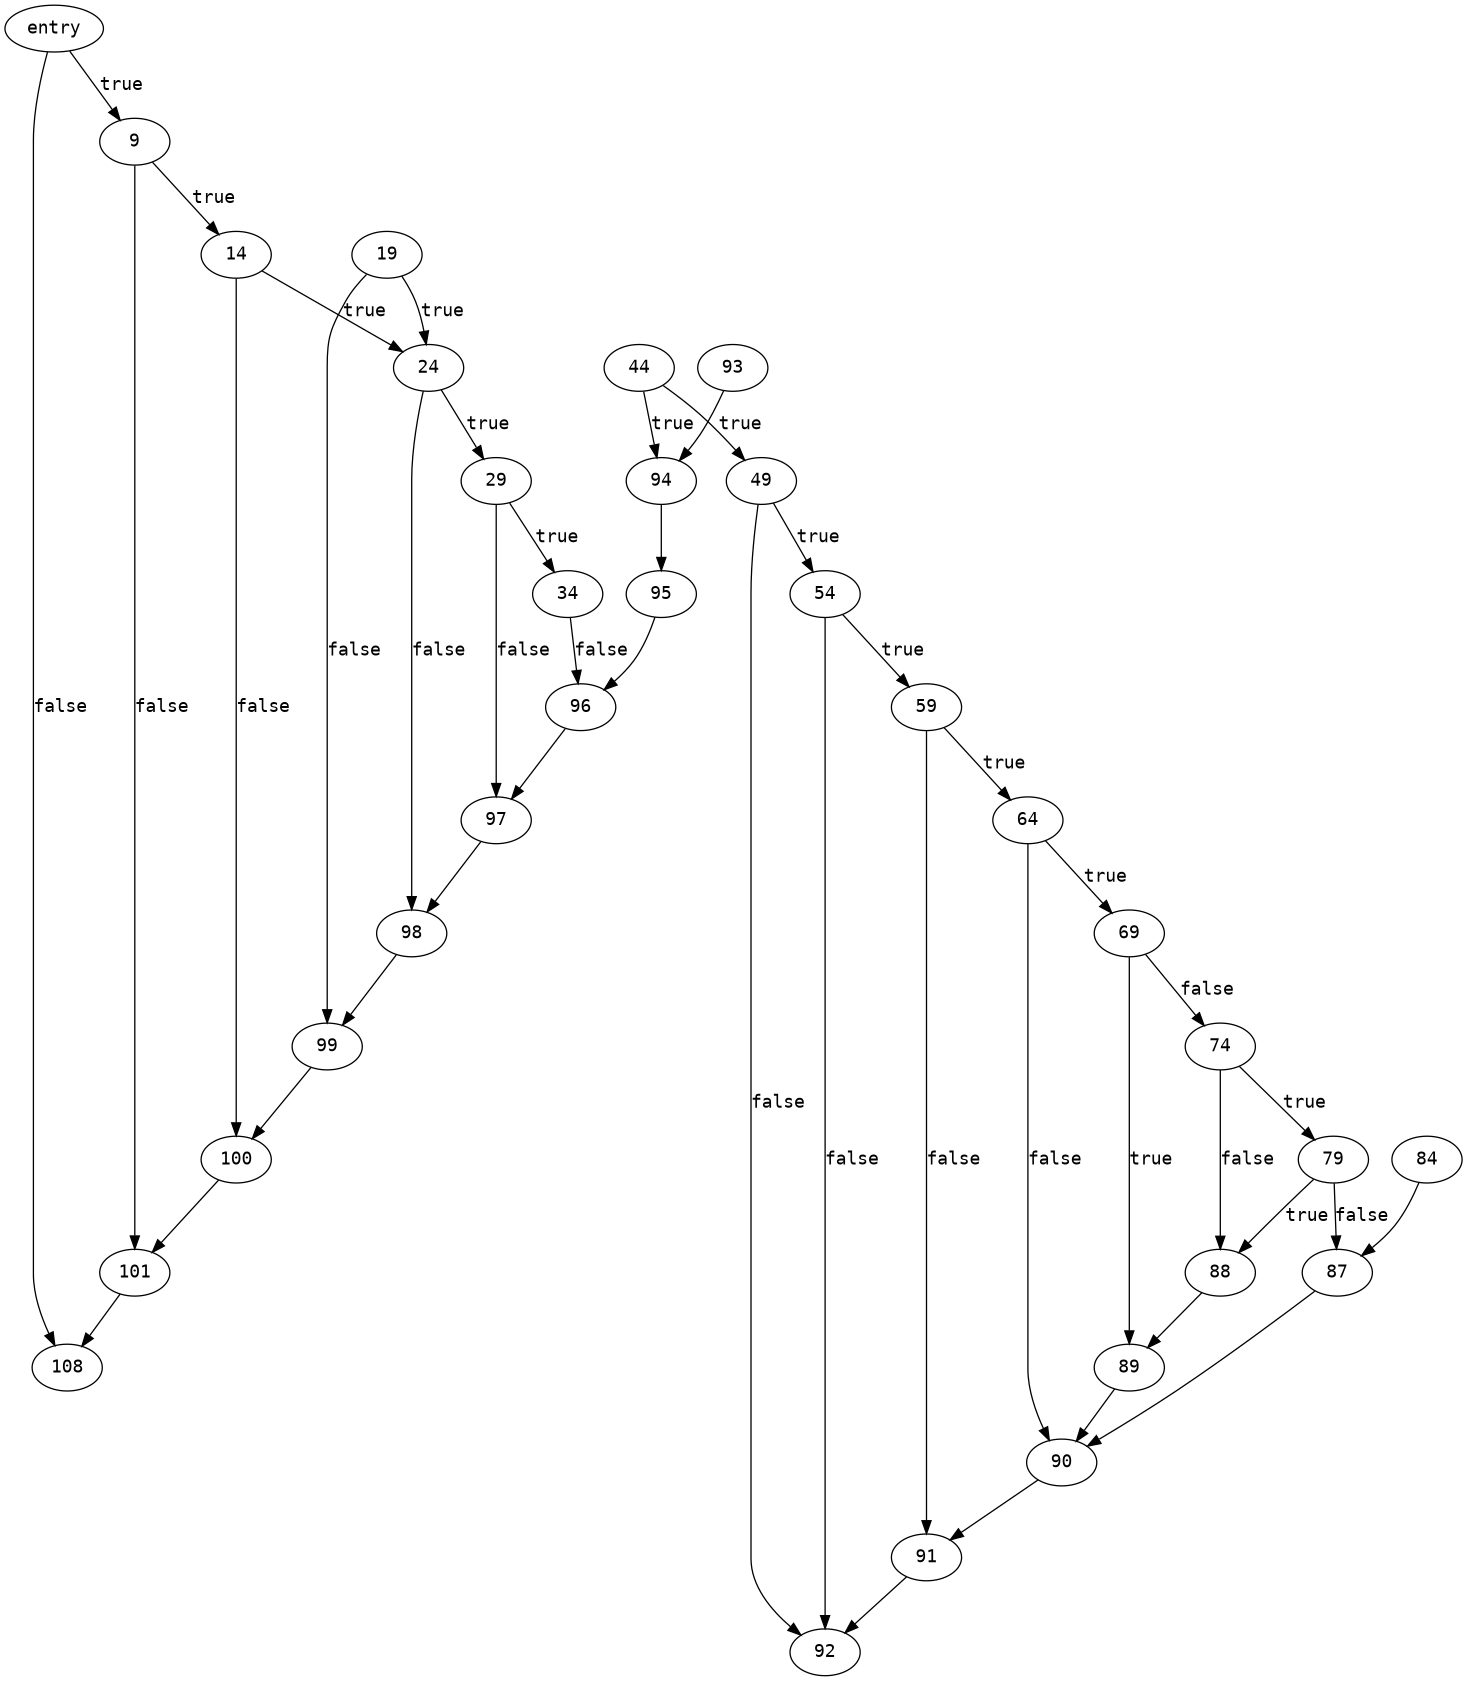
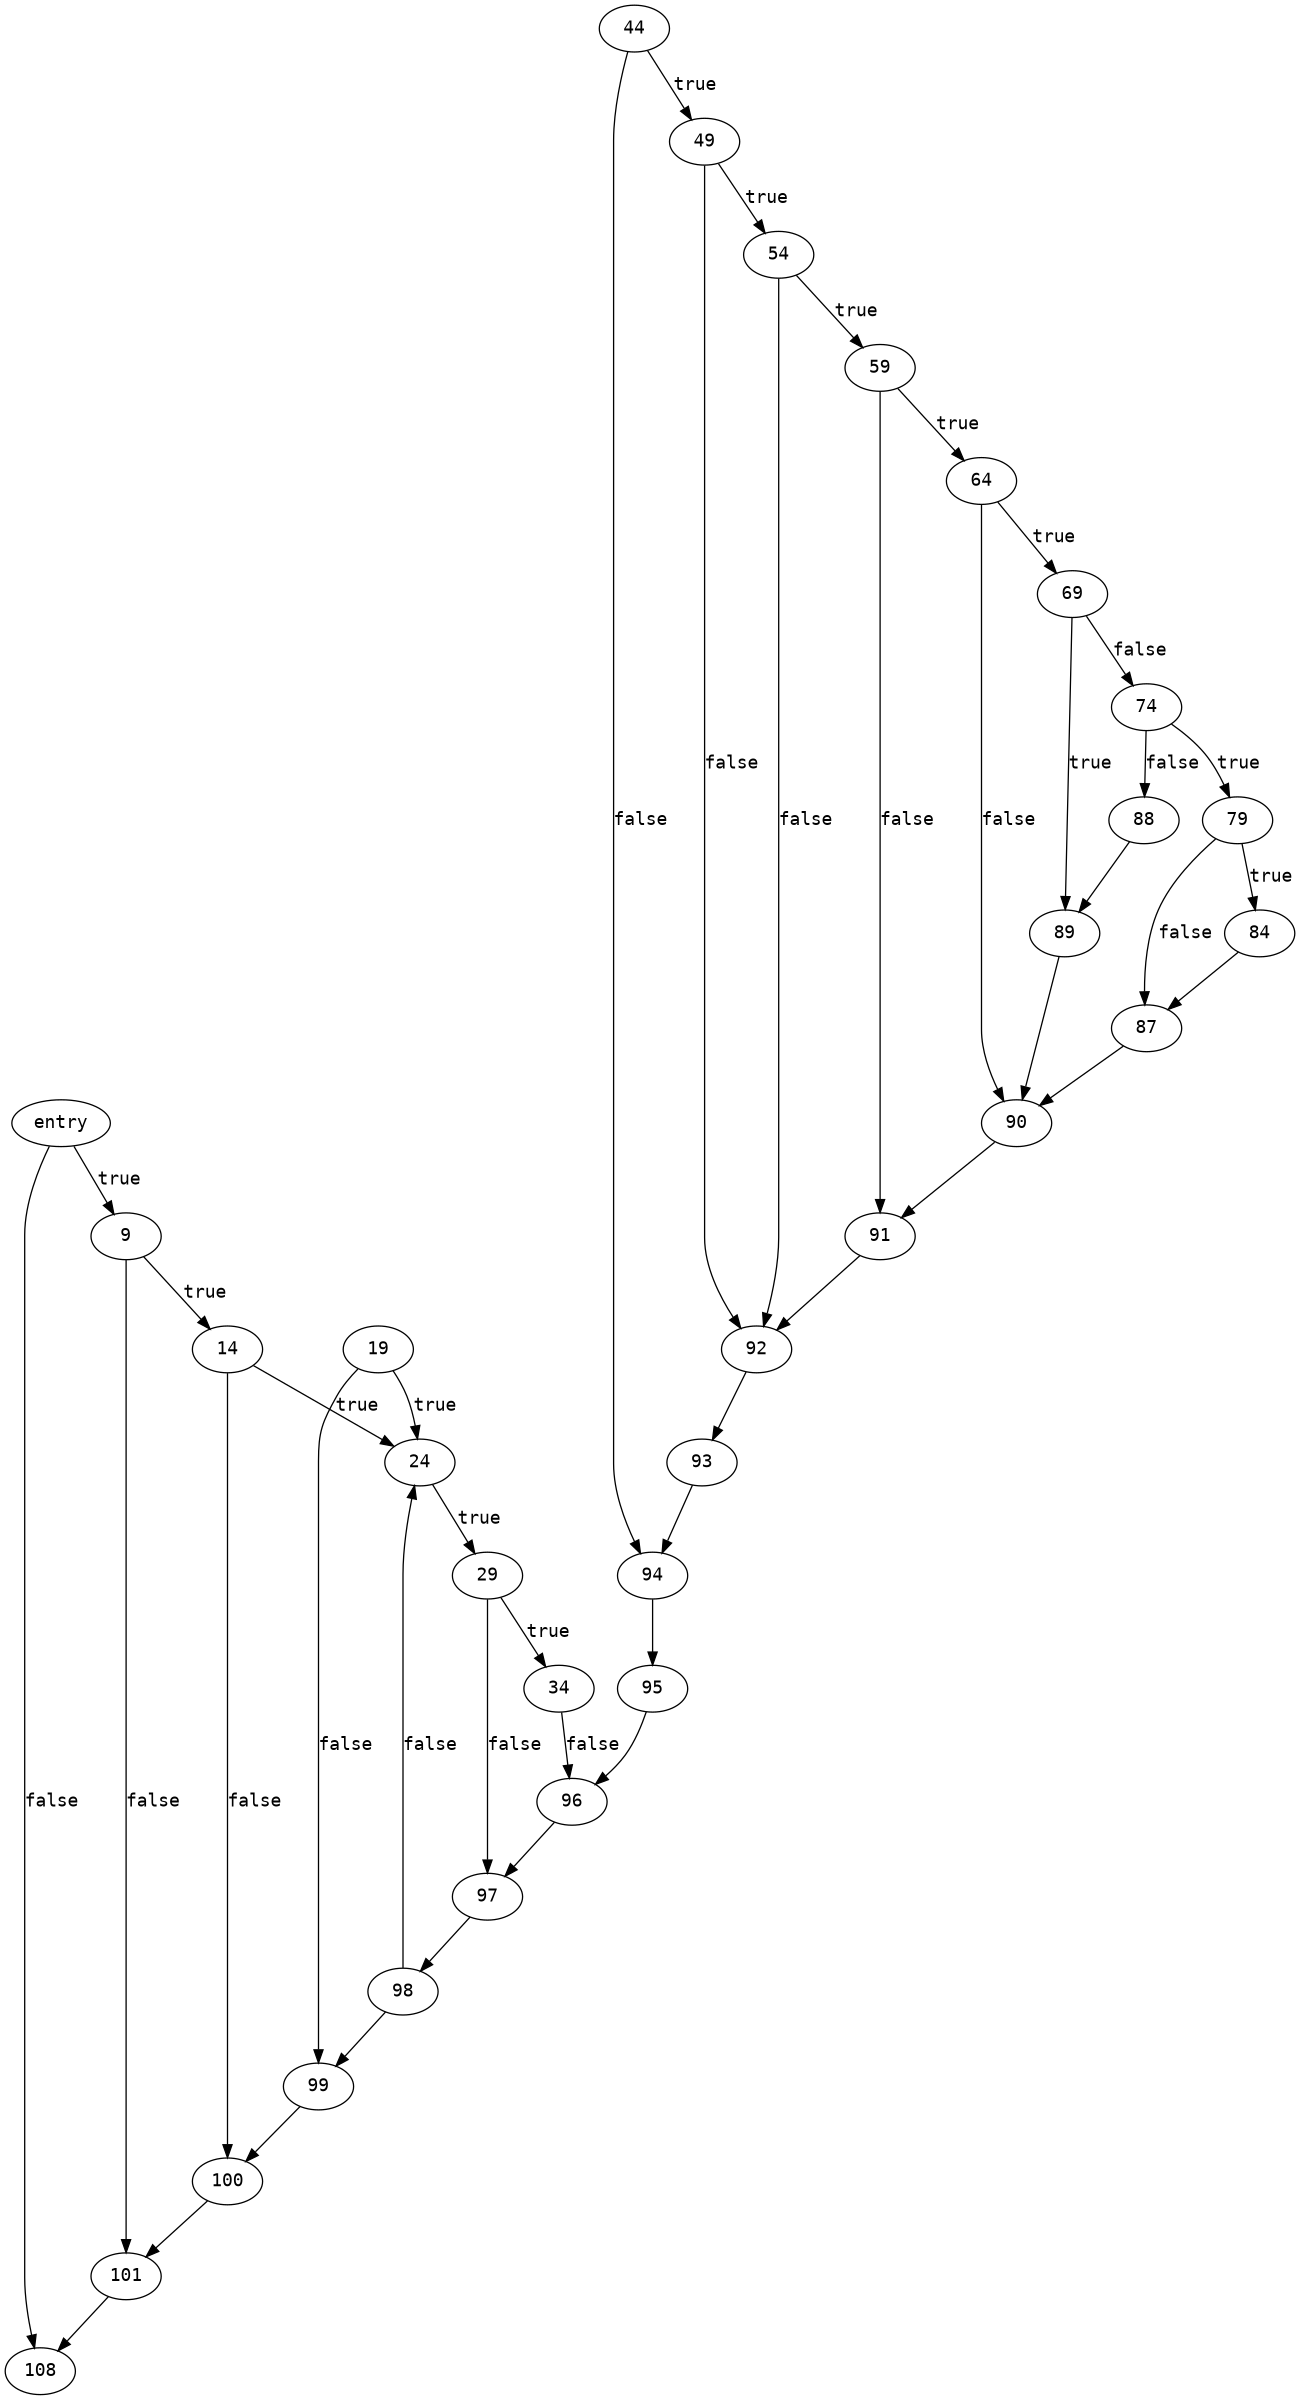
  digraph {
    fontname="DejaVu Sans Mono"
    node [fontname="DejaVu Sans Mono"]
    edge [fontname="DejaVu Sans Mono"]
    n1 [label=entry]
    9
    n3 [label=108]
    14
    101
    100
    24
    19
    99
    29
    98
    34
    97
    96
    44
    49
    94
    95
    54
    92
    59
    93
    64
    91
    69
    90
    74
    89
    79
    88
    84
    87
    n1 -> 9 [label=true]
    n1 -> n3 [label=false]
    9 -> 14 [label=true]
    9 -> 101 [label=false]
    14 -> 100 [label=false]
    14 -> 24 [label=true]
    101 -> n3
    100 -> 101
    24 -> 29 [label=true]
-   24 -> 98 [label=false]
+   98 -> 24 [label=false]
    19 -> 24 [label=true]
    19 -> 99 [label=false]
    99 -> 100
    29 -> 34 [label=true]
    29 -> 97 [label=false]
    98 -> 99
    34 -> 96 [label=false]
    97 -> 98
    96 -> 97
    44 -> 49 [label=true]
-   44 -> 94 [label=true]
+   44 -> 94 [label=false]
    49 -> 54 [label=true]
    49 -> 92 [label=false]
    94 -> 95
    95 -> 96
    54 -> 92 [label=false]
    54 -> 59 [label=true]
+   92 -> 93
    59 -> 64 [label=true]
    59 -> 91 [label=false]
    93 -> 94
    64 -> 69 [label=true]
    64 -> 90 [label=false]
    91 -> 92
    69 -> 74 [label=false]
    69 -> 89 [label=true]
    90 -> 91
    74 -> 79 [label=true]
    74 -> 88 [label=false]
    89 -> 90
-   79 -> 88 [label=true]
+   79 -> 84 [label=true]
    79 -> 87 [label=false]
    88 -> 89
    84 -> 87
    87 -> 90
  }
